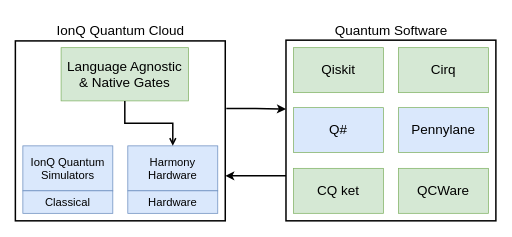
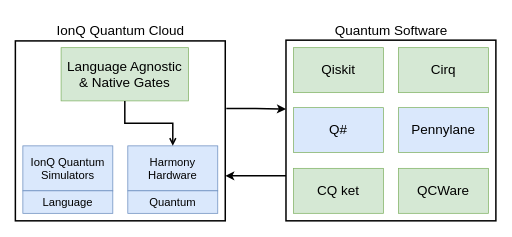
  <mxCell id="0" />
  <mxCell id="1" parent="0" />
  <mxCell id="2" value="" style="group" vertex="1" connectable="0" parent="1"><mxGeometry x="20" y="20" width="641" height="274" as="geometry" /></mxCell>
  <mxCell id="3" value="&lt;span style=&quot;font-size: 18px;&quot;&gt;Quantum Software&lt;/span&gt;" style="text;html=1;align=center;verticalAlign=middle;resizable=0;points=[];autosize=1;strokeColor=none;fillColor=none;container=0;" parent="2" vertex="1"><mxGeometry x="416" width="170" height="40" as="geometry" /></mxCell>
  <mxCell id="4" value="" style="rounded=0;whiteSpace=wrap;html=1;fontSize=18;fillColor=none;strokeWidth=2;container=0;" parent="2" vertex="1"><mxGeometry x="361" y="33" width="280" height="241" as="geometry" /></mxCell>
  <mxCell id="5" value="&lt;font style=&quot;font-size: 18px;&quot;&gt;Pennylane&lt;/font&gt;" style="rounded=0;whiteSpace=wrap;html=1;fillColor=#dae8fc;strokeColor=#82b366;container=0;" parent="2" vertex="1"><mxGeometry x="511" y="123" width="120" height="60" as="geometry" /></mxCell>
  <mxCell id="6" value="&lt;font style=&quot;font-size: 18px;&quot;&gt;Cirq&lt;/font&gt;" style="rounded=0;whiteSpace=wrap;html=1;fillColor=#d5e8d4;strokeColor=#82b366;container=0;" parent="2" vertex="1"><mxGeometry x="511" y="43" width="120" height="60" as="geometry" /></mxCell>
  <mxCell id="7" value="&lt;font style=&quot;font-size: 18px;&quot;&gt;Qiskit&lt;/font&gt;" style="rounded=0;whiteSpace=wrap;html=1;fillColor=#d5e8d4;strokeColor=#82b366;container=0;" parent="2" vertex="1"><mxGeometry x="371" y="43" width="120" height="60" as="geometry" /></mxCell>
  <mxCell id="8" value="&lt;font style=&quot;font-size: 18px;&quot;&gt;Q#&lt;/font&gt;" style="rounded=0;whiteSpace=wrap;html=1;fillColor=#dae8fc;strokeColor=#82b366;container=0;" parent="2" vertex="1"><mxGeometry x="371" y="123" width="120" height="60" as="geometry" /></mxCell>
  <mxCell id="9" value="" style="rounded=0;whiteSpace=wrap;html=1;fontSize=18;fillColor=none;strokeWidth=2;container=0;" parent="2" vertex="1"><mxGeometry y="34" width="280" height="240" as="geometry" /></mxCell>
  <mxCell id="10" style="edgeStyle=orthogonalEdgeStyle;rounded=0;html=1;exitX=1.005;exitY=0.376;exitDx=0;exitDy=0;entryX=0;entryY=0.381;entryDx=0;entryDy=0;entryPerimeter=0;strokeWidth=2;fontSize=18;exitPerimeter=0;" parent="2" source="9" target="4" edge="1"><mxGeometry relative="1" as="geometry" /></mxCell>
  <mxCell id="11" style="rounded=0;html=1;exitX=0;exitY=0.75;exitDx=0;exitDy=0;entryX=1;entryY=0.75;entryDx=0;entryDy=0;strokeWidth=2;fontSize=18;" parent="2" source="4" target="9" edge="1"><mxGeometry relative="1" as="geometry" /></mxCell>
  <mxCell id="12" value="&lt;font style=&quot;font-size: 18px;&quot;&gt;Language Agnostic &amp;amp; Native Gates&lt;/font&gt;" style="rounded=0;whiteSpace=wrap;html=1;fillColor=#d5e8d4;strokeColor=#82b366;container=0;" parent="2" vertex="1"><mxGeometry x="61" y="43" width="170" height="71" as="geometry" /></mxCell>
  <mxCell id="13" value="&lt;font style=&quot;font-size: 15px;&quot;&gt;Harmony Hardware&lt;/font&gt;" style="rounded=0;whiteSpace=wrap;html=1;fillColor=#dae8fc;strokeColor=#6c8ebf;container=0;" parent="2" vertex="1"><mxGeometry x="150" y="174" width="120" height="60" as="geometry" /></mxCell>
  <mxCell id="14" style="edgeStyle=orthogonalEdgeStyle;rounded=0;html=1;exitX=0.5;exitY=1;exitDx=0;exitDy=0;entryX=0.5;entryY=0;entryDx=0;entryDy=0;strokeWidth=2;endArrow=open;endFill=0;" parent="2" source="12" target="13" edge="1"><mxGeometry relative="1" as="geometry" /></mxCell>
- <mxCell id="15" value="&lt;font style=&quot;font-size: 15px;&quot;&gt;Hardware&lt;/font&gt;" style="rounded=0;whiteSpace=wrap;html=1;fillColor=#dae8fc;strokeColor=#6c8ebf;container=0;" parent="2" vertex="1"><mxGeometry x="150" y="234" width="120" height="30" as="geometry" /></mxCell>
+ <mxCell id="15" value="&lt;font style=&quot;font-size: 15px;&quot;&gt;Quantum&lt;/font&gt;" style="rounded=0;whiteSpace=wrap;html=1;fillColor=#dae8fc;strokeColor=#6c8ebf;container=0;" parent="2" vertex="1"><mxGeometry x="150" y="234" width="120" height="30" as="geometry" /></mxCell>
  <mxCell id="16" value="IonQ Quantum Cloud" style="text;html=1;align=center;verticalAlign=middle;resizable=0;points=[];autosize=1;strokeColor=none;fillColor=none;fontSize=18;container=0;" parent="2" vertex="1"><mxGeometry x="45" width="190" height="40" as="geometry" /></mxCell>
  <mxCell id="17" value="&lt;font style=&quot;font-size: 15px;&quot;&gt;IonQ Quantum Simulators&lt;/font&gt;" style="rounded=0;whiteSpace=wrap;html=1;fillColor=#dae8fc;strokeColor=#6c8ebf;container=0;" parent="2" vertex="1"><mxGeometry x="10" y="174" width="120" height="60" as="geometry" /></mxCell>
- <mxCell id="18" value="&lt;font style=&quot;font-size: 15px;&quot;&gt;Classical&lt;/font&gt;" style="rounded=0;whiteSpace=wrap;html=1;fillColor=#dae8fc;strokeColor=#6c8ebf;container=0;" parent="2" vertex="1"><mxGeometry x="10" y="234" width="120" height="30" as="geometry" /></mxCell>
+ <mxCell id="18" value="&lt;font style=&quot;font-size: 15px;&quot;&gt;Language&lt;/font&gt;" style="rounded=0;whiteSpace=wrap;html=1;fillColor=#dae8fc;strokeColor=#6c8ebf;container=0;" parent="2" vertex="1"><mxGeometry x="10" y="234" width="120" height="30" as="geometry" /></mxCell>
  <mxCell id="19" value="&lt;font style=&quot;font-size: 18px;&quot;&gt;CQ ket&lt;/font&gt;" style="rounded=0;whiteSpace=wrap;html=1;fillColor=#d5e8d4;strokeColor=#82b366;container=0;" vertex="1" parent="2"><mxGeometry x="371" y="204" width="120" height="60" as="geometry" /></mxCell>
  <mxCell id="20" value="&lt;font style=&quot;font-size: 18px;&quot;&gt;QCWare&lt;/font&gt;" style="rounded=0;whiteSpace=wrap;html=1;fillColor=#d5e8d4;strokeColor=#82b366;container=0;" vertex="1" parent="2"><mxGeometry x="511" y="204" width="120" height="60" as="geometry" /></mxCell>
